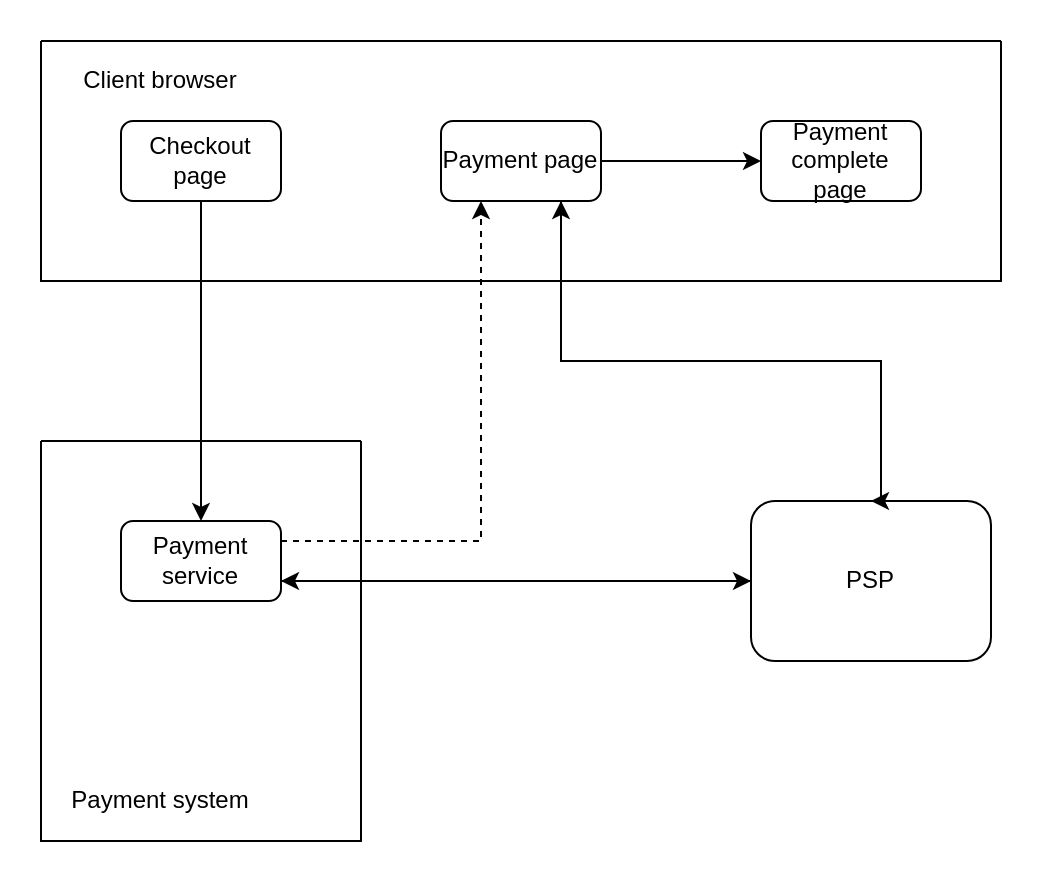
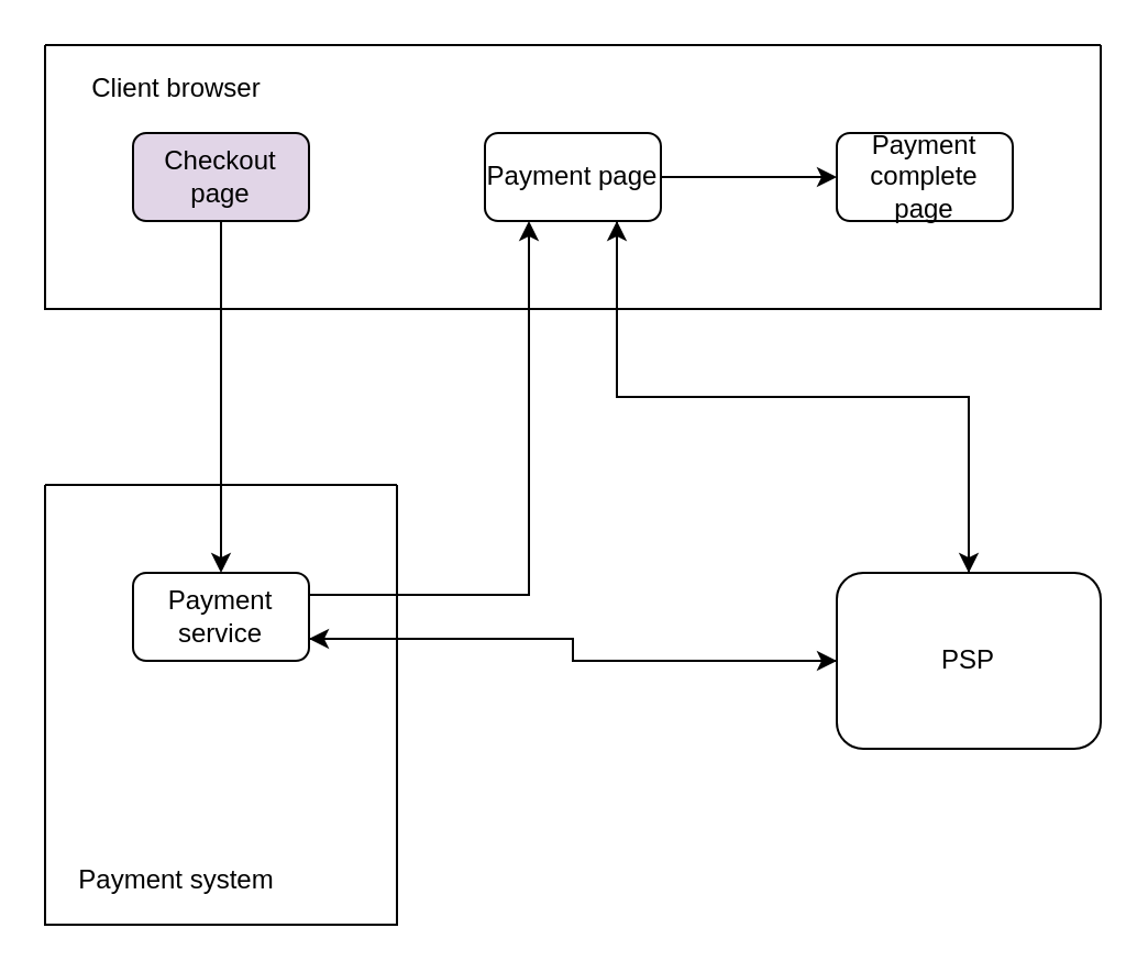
  <mxCell id="0" />
  <mxCell id="1" parent="0" />
  <mxCell id="2" value="" style="swimlane;startSize=0;" vertex="1" parent="1"><mxGeometry x="20" y="20" width="480" height="120" as="geometry" /></mxCell>
- <mxCell id="3" value="Checkout page" style="rounded=1;whiteSpace=wrap;html=1;" vertex="1" parent="2"><mxGeometry x="40" y="40" width="80" height="40" as="geometry" /></mxCell>
+ <mxCell id="3" value="Checkout page" style="rounded=1;whiteSpace=wrap;html=1;fillColor=#e1d5e7;" vertex="1" parent="2"><mxGeometry x="40" y="40" width="80" height="40" as="geometry" /></mxCell>
  <mxCell id="4" style="edgeStyle=orthogonalEdgeStyle;rounded=0;orthogonalLoop=1;jettySize=auto;html=1;exitX=1;exitY=0.5;exitDx=0;exitDy=0;" edge="1" parent="2" source="5" target="6"><mxGeometry relative="1" as="geometry" /></mxCell>
  <mxCell id="5" value="Payment page" style="rounded=1;whiteSpace=wrap;html=1;" vertex="1" parent="2"><mxGeometry x="200" y="40" width="80" height="40" as="geometry" /></mxCell>
  <mxCell id="6" value="Payment complete page" style="rounded=1;whiteSpace=wrap;html=1;" vertex="1" parent="2"><mxGeometry x="360" y="40" width="80" height="40" as="geometry" /></mxCell>
  <mxCell id="7" value="Client browser" style="text;html=1;align=center;verticalAlign=middle;whiteSpace=wrap;rounded=0;" vertex="1" parent="2"><mxGeometry width="120" height="40" as="geometry" /></mxCell>
  <mxCell id="8" value="" style="swimlane;startSize=0;" vertex="1" parent="1"><mxGeometry x="20" y="220" width="160" height="200" as="geometry" /></mxCell>
  <mxCell id="9" value="Payment service" style="rounded=1;whiteSpace=wrap;html=1;" vertex="1" parent="8"><mxGeometry x="40" y="40" width="80" height="40" as="geometry" /></mxCell>
  <mxCell id="10" value="Payment system" style="text;html=1;align=center;verticalAlign=middle;whiteSpace=wrap;rounded=0;" vertex="1" parent="8"><mxGeometry y="160" width="120" height="40" as="geometry" /></mxCell>
  <mxCell id="11" style="edgeStyle=orthogonalEdgeStyle;rounded=0;orthogonalLoop=1;jettySize=auto;html=1;exitX=0.5;exitY=1;exitDx=0;exitDy=0;" edge="1" parent="1" source="3" target="9"><mxGeometry relative="1" as="geometry" /></mxCell>
- <mxCell id="12" style="edgeStyle=orthogonalEdgeStyle;rounded=0;orthogonalLoop=1;jettySize=auto;html=1;exitX=1;exitY=0.25;exitDx=0;exitDy=0;entryX=0.25;entryY=1;entryDx=0;entryDy=0;dashed=1;" edge="1" parent="1" source="9" target="5"><mxGeometry relative="1" as="geometry" /></mxCell>
+ <mxCell id="12" style="edgeStyle=orthogonalEdgeStyle;rounded=0;orthogonalLoop=1;jettySize=auto;html=1;exitX=1;exitY=0.25;exitDx=0;exitDy=0;entryX=0.25;entryY=1;entryDx=0;entryDy=0;" edge="1" parent="1" source="9" target="5"><mxGeometry relative="1" as="geometry" /></mxCell>
  <mxCell id="13" style="edgeStyle=orthogonalEdgeStyle;rounded=0;orthogonalLoop=1;jettySize=auto;html=1;exitX=0.5;exitY=0;exitDx=0;exitDy=0;entryX=0.75;entryY=1;entryDx=0;entryDy=0;" edge="1" parent="1" source="15" target="5"><mxGeometry relative="1" as="geometry"><Array as="points"><mxPoint x="440" y="180" /><mxPoint x="280" y="180" /></Array></mxGeometry></mxCell>
  <mxCell id="14" style="edgeStyle=orthogonalEdgeStyle;rounded=0;orthogonalLoop=1;jettySize=auto;html=1;exitX=0;exitY=0.5;exitDx=0;exitDy=0;entryX=1;entryY=0.75;entryDx=0;entryDy=0;" edge="1" parent="1" source="15" target="9"><mxGeometry relative="1" as="geometry" /></mxCell>
- <mxCell id="15" value="PSP" style="rounded=1;whiteSpace=wrap;html=1;" vertex="1" parent="1"><mxGeometry x="375" y="250" width="120" height="80" as="geometry" /></mxCell>
+ <mxCell id="15" value="PSP" style="rounded=1;whiteSpace=wrap;html=1;" vertex="1" parent="1"><mxGeometry x="380" y="260" width="120" height="80" as="geometry" /></mxCell>
  <mxCell id="16" style="edgeStyle=orthogonalEdgeStyle;rounded=0;orthogonalLoop=1;jettySize=auto;html=1;exitX=0.75;exitY=1;exitDx=0;exitDy=0;entryX=0.5;entryY=0;entryDx=0;entryDy=0;" edge="1" parent="1" source="5" target="15"><mxGeometry relative="1" as="geometry"><Array as="points"><mxPoint x="280" y="180" /><mxPoint x="440" y="180" /></Array></mxGeometry></mxCell>
  <mxCell id="17" style="edgeStyle=orthogonalEdgeStyle;rounded=0;orthogonalLoop=1;jettySize=auto;html=1;exitX=1;exitY=0.75;exitDx=0;exitDy=0;entryX=0;entryY=0.5;entryDx=0;entryDy=0;" edge="1" parent="1" source="9" target="15"><mxGeometry relative="1" as="geometry" /></mxCell>
